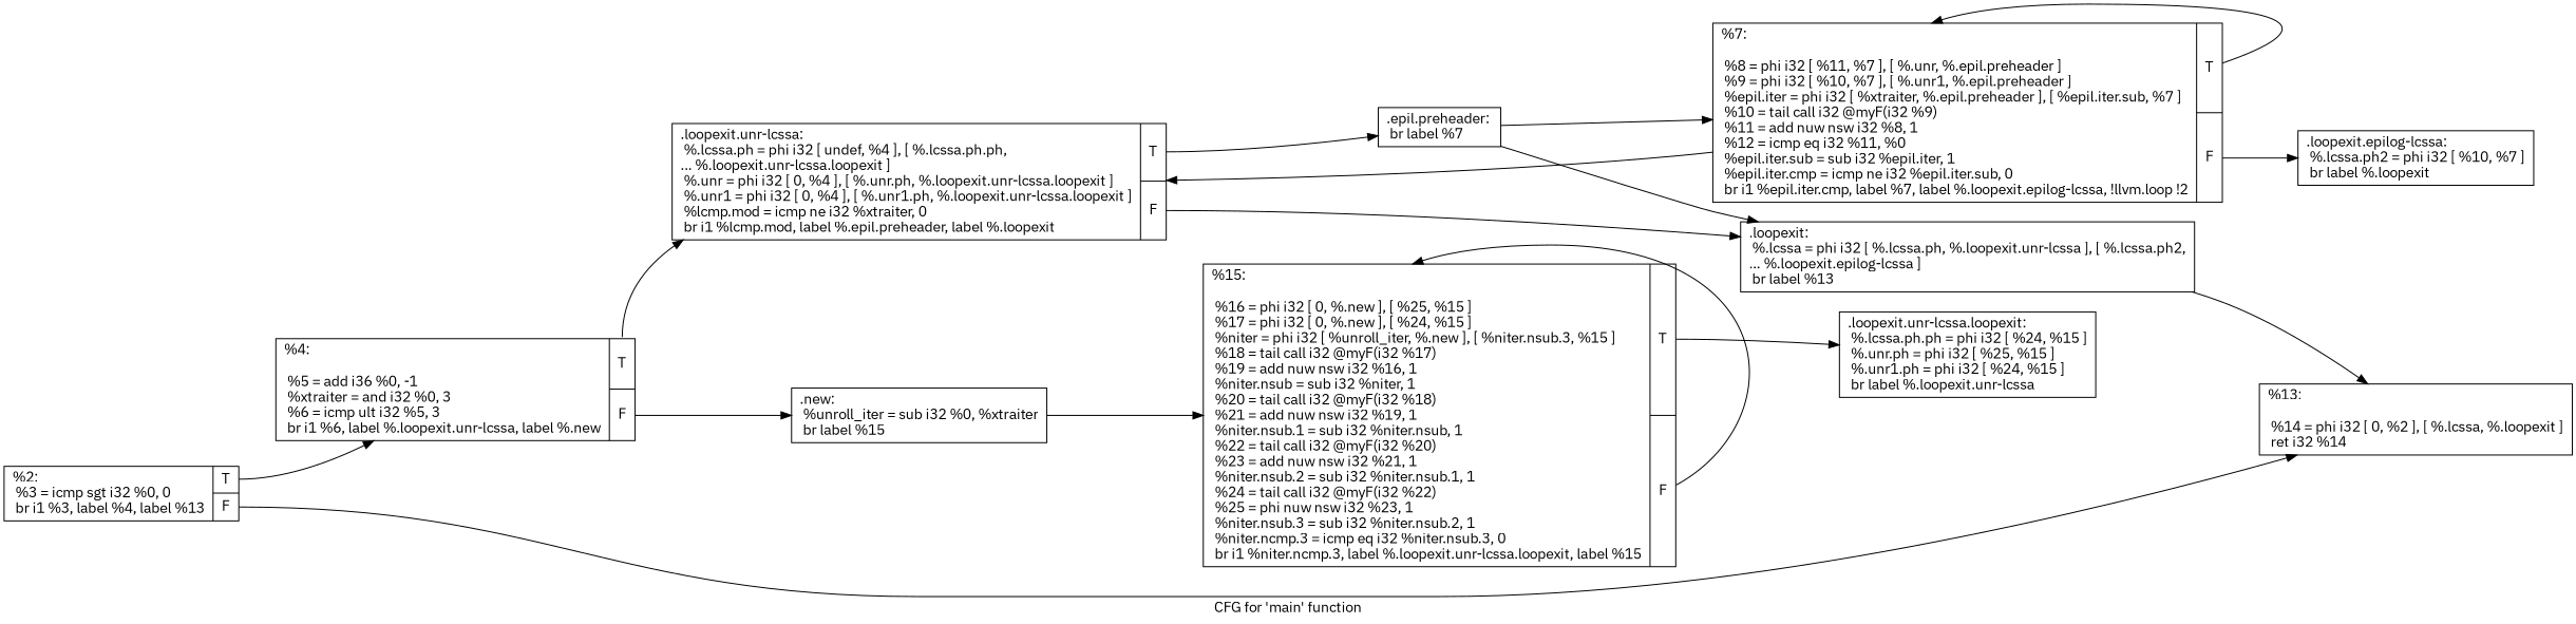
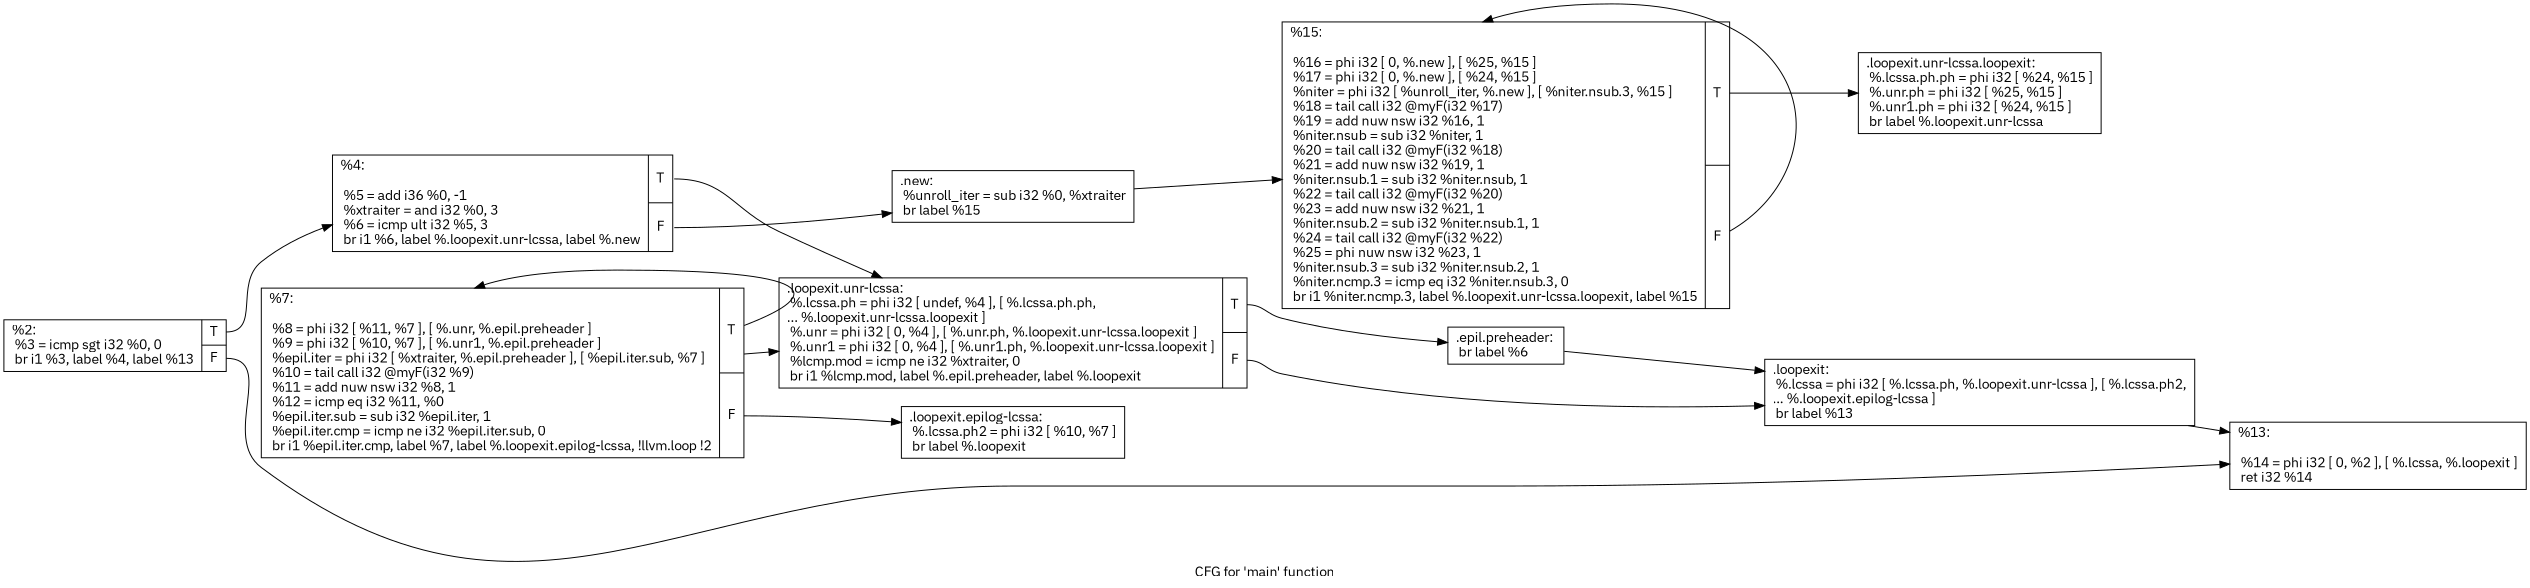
  digraph {
    fontname="IBM Plex Sans"
    label="CFG for 'main' function"
    rankdir=LR
    node [fontname="IBM Plex Sans" shape=record]
    edge [fontname="IBM Plex Sans"]
    n1 [label="{%2:\l  %3 = icmp sgt i32 %0, 0\l  br i1 %3, label %4, label %13\l|{<s0>T|<s1>F}}"]
    n2 [label="{%4:\l\l  %5 = add i36 %0, -1\l  %xtraiter = and i32 %0, 3\l  %6 = icmp ult i32 %5, 3\l  br i1 %6, label %.loopexit.unr-lcssa, label %.new\l|{<s0>T|<s1>F}}"]
    n3 [label="{%13:\l\l  %14 = phi i32 [ 0, %2 ], [ %.lcssa, %.loopexit ]\l  ret i32 %14\l}"]
    n4 [label="{.loopexit.unr-lcssa:                              \l  %.lcssa.ph = phi i32 [ undef, %4 ], [ %.lcssa.ph.ph,\l... %.loopexit.unr-lcssa.loopexit ]\l  %.unr = phi i32 [ 0, %4 ], [ %.unr.ph, %.loopexit.unr-lcssa.loopexit ]\l  %.unr1 = phi i32 [ 0, %4 ], [ %.unr1.ph, %.loopexit.unr-lcssa.loopexit ]\l  %lcmp.mod = icmp ne i32 %xtraiter, 0\l  br i1 %lcmp.mod, label %.epil.preheader, label %.loopexit\l|{<s0>T|<s1>F}}"]
    n5 [label="{.new:                                             \l  %unroll_iter = sub i32 %0, %xtraiter\l  br label %15\l}"]
-   n6 [label="{.epil.preheader:                                  \l  br label %7\l}"]
+   n6 [label="{.epil.preheader:                                  \l  br label %6\l}"]
    n7 [label="{.loopexit:                                        \l  %.lcssa = phi i32 [ %.lcssa.ph, %.loopexit.unr-lcssa ], [ %.lcssa.ph2,\l... %.loopexit.epilog-lcssa ]\l  br label %13\l}"]
    n8 [label="{%15:\l\l  %16 = phi i32 [ 0, %.new ], [ %25, %15 ]\l  %17 = phi i32 [ 0, %.new ], [ %24, %15 ]\l  %niter = phi i32 [ %unroll_iter, %.new ], [ %niter.nsub.3, %15 ]\l  %18 = tail call i32 @myF(i32 %17)\l  %19 = add nuw nsw i32 %16, 1\l  %niter.nsub = sub i32 %niter, 1\l  %20 = tail call i32 @myF(i32 %18)\l  %21 = add nuw nsw i32 %19, 1\l  %niter.nsub.1 = sub i32 %niter.nsub, 1\l  %22 = tail call i32 @myF(i32 %20)\l  %23 = add nuw nsw i32 %21, 1\l  %niter.nsub.2 = sub i32 %niter.nsub.1, 1\l  %24 = tail call i32 @myF(i32 %22)\l  %25 = phi nuw nsw i32 %23, 1\l  %niter.nsub.3 = sub i32 %niter.nsub.2, 1\l  %niter.ncmp.3 = icmp eq i32 %niter.nsub.3, 0\l  br i1 %niter.ncmp.3, label %.loopexit.unr-lcssa.loopexit, label %15\l|{<s0>T|<s1>F}}"]
    n9 [label="{%7:\l\l  %8 = phi i32 [ %11, %7 ], [ %.unr, %.epil.preheader ]\l  %9 = phi i32 [ %10, %7 ], [ %.unr1, %.epil.preheader ]\l  %epil.iter = phi i32 [ %xtraiter, %.epil.preheader ], [ %epil.iter.sub, %7 ]\l  %10 = tail call i32 @myF(i32 %9)\l  %11 = add nuw nsw i32 %8, 1\l  %12 = icmp eq i32 %11, %0\l  %epil.iter.sub = sub i32 %epil.iter, 1\l  %epil.iter.cmp = icmp ne i32 %epil.iter.sub, 0\l  br i1 %epil.iter.cmp, label %7, label %.loopexit.epilog-lcssa, !llvm.loop !2\l|{<s0>T|<s1>F}}"]
    n10 [label="{.loopexit.unr-lcssa.loopexit:                     \l  %.lcssa.ph.ph = phi i32 [ %24, %15 ]\l  %.unr.ph = phi i32 [ %25, %15 ]\l  %.unr1.ph = phi i32 [ %24, %15 ]\l  br label %.loopexit.unr-lcssa\l}"]
    n11 [label="{.loopexit.epilog-lcssa:                           \l  %.lcssa.ph2 = phi i32 [ %10, %7 ]\l  br label %.loopexit\l}"]
    n1 -> n2 [tailport=s0]
    n1 -> n3 [tailport=s1]
    n2 -> n4 [tailport=s0]
    n2 -> n5 [tailport=s1]
    n4 -> n6 [tailport=s0]
    n4 -> n7 [tailport=s1]
    n5 -> n8
    n6 -> n7
-   n6 -> n9
    n7 -> n3
    n8 -> n8 [tailport=s1]
    n8 -> n10 [tailport=s0]
    n9 -> n4
    n9 -> n9 [tailport=s0]
    n9 -> n11 [tailport=s1]
  }
